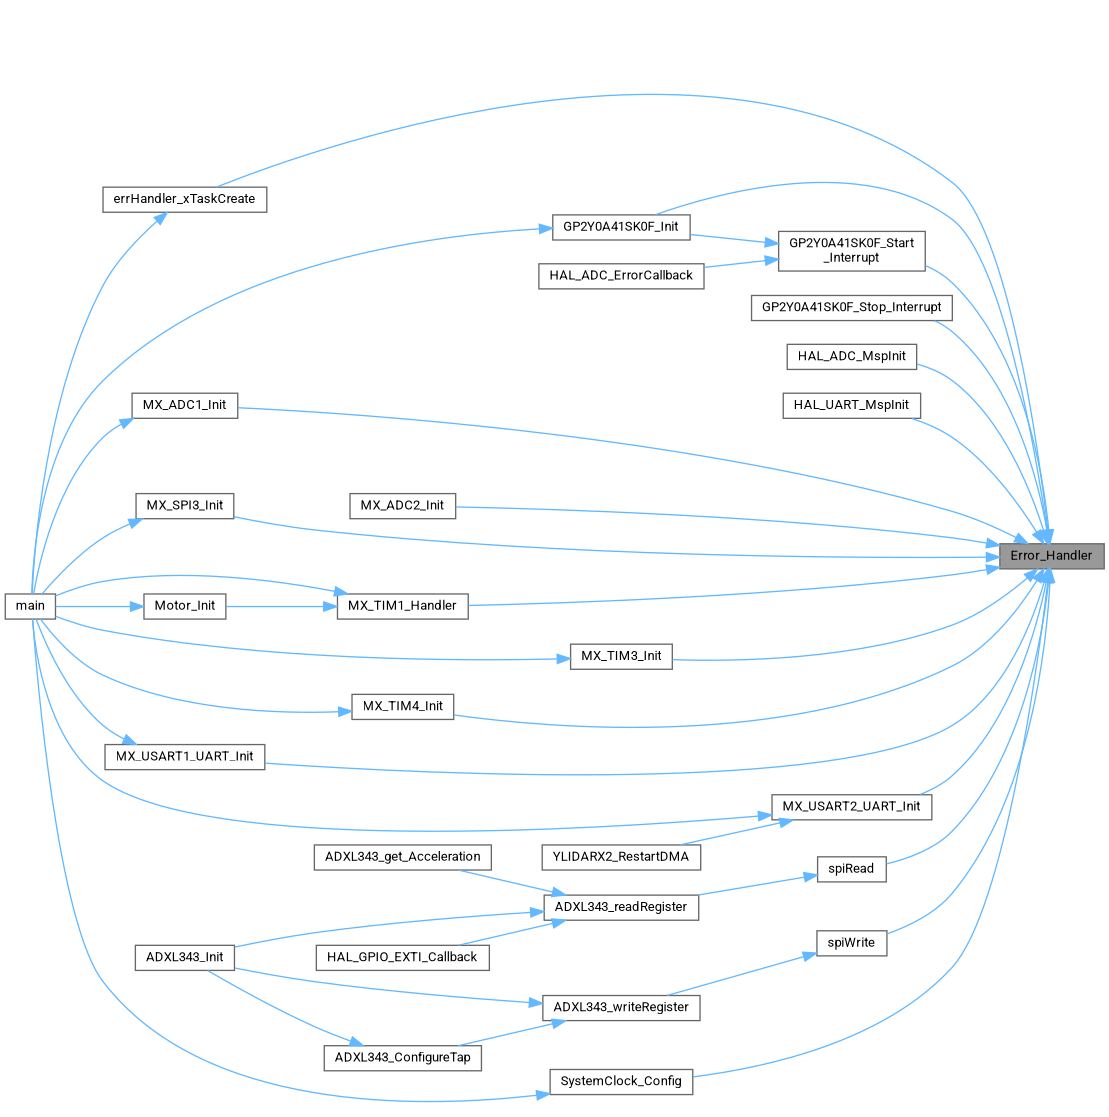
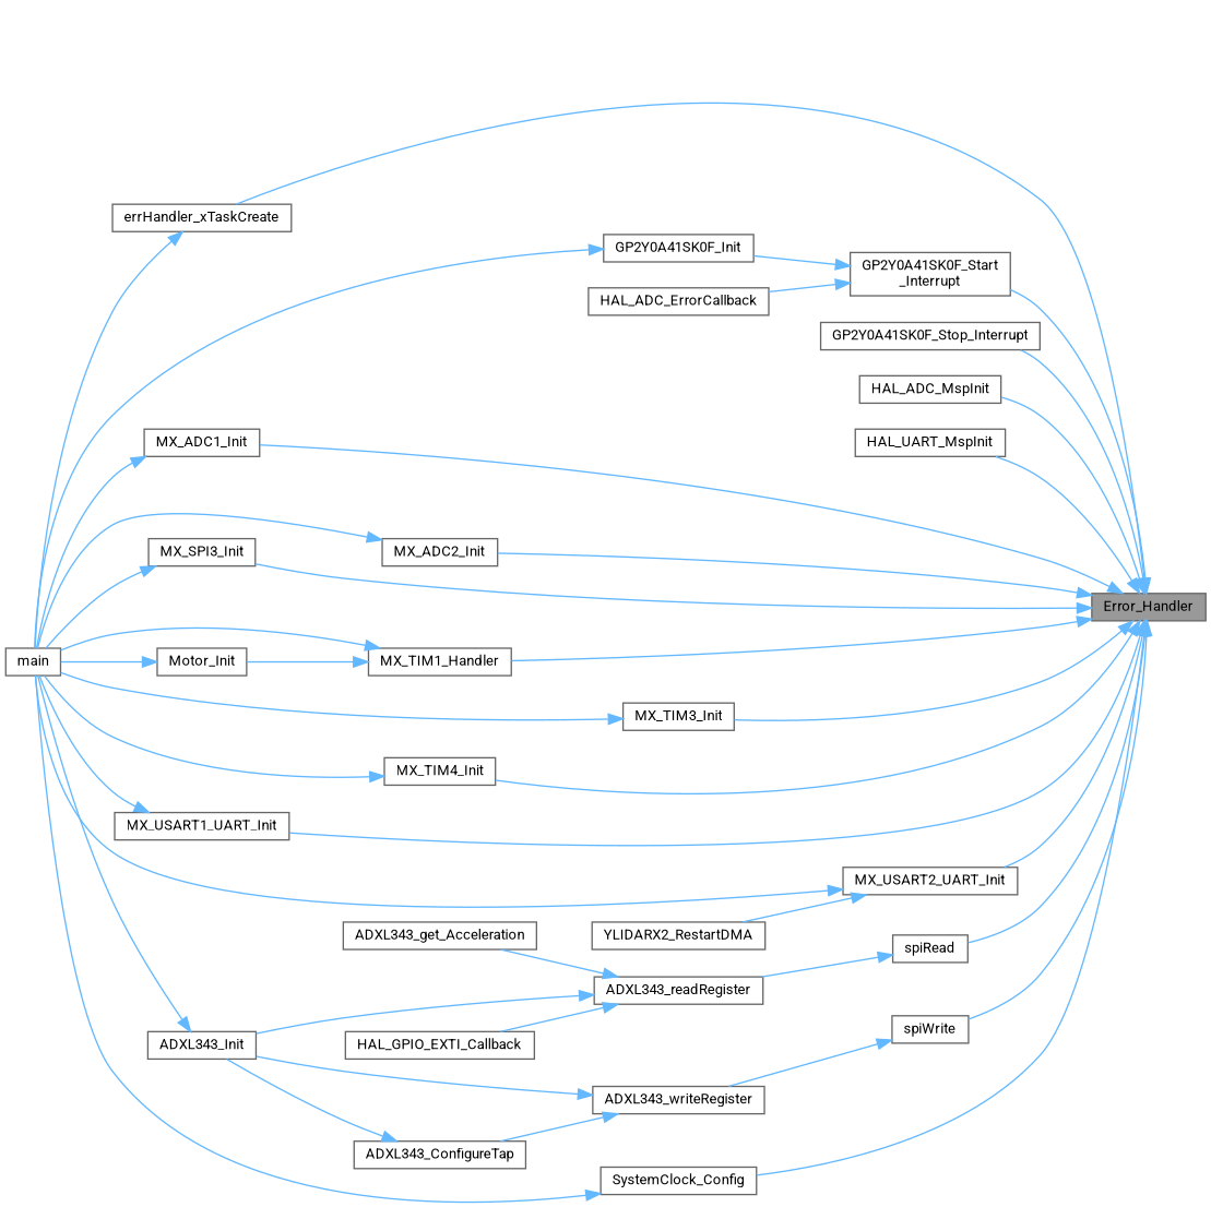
  digraph {
    fontname=Roboto
    rankdir=RL
    node [color=grey40 fillcolor=white fontname=Roboto fontsize=10 shape=box style=filled]
    edge [color=steelblue1 dir=back fontname=Roboto fontsize=10 labelfontname=Helvetica labelfontsize=10 style=solid]
    n1 [color=gray40 fillcolor=grey60 fontcolor=black height=0.2 label=Error_Handler width=0.4]
    n2 [height=0.2 label=errHandler_xTaskCreate width=0.4]
    n3 [height=0.2 label=GP2Y0A41SK0F_Init width=0.4]
    n4 [height=0.2 label="GP2Y0A41SK0F_Start\l_Interrupt" width=0.4]
    n5 [height=0.2 label=GP2Y0A41SK0F_Stop_Interrupt width=0.4]
    n6 [height=0.2 label=HAL_ADC_MspInit width=0.4]
    n7 [height=0.2 label=HAL_UART_MspInit width=0.4]
    n8 [height=0.2 label=MX_ADC1_Init width=0.4]
    n9 [height=0.2 label=MX_ADC2_Init width=0.4]
    n10 [height=0.2 label=MX_SPI3_Init width=0.4]
    n11 [height=0.2 label=MX_TIM1_Handler width=0.4]
    n12 [height=0.2 label=MX_TIM3_Init width=0.4]
    n13 [height=0.2 label=MX_TIM4_Init width=0.4]
    n14 [height=0.2 label=MX_USART1_UART_Init width=0.4]
    n15 [height=0.2 label=MX_USART2_UART_Init width=0.4]
    n16 [height=0.2 label=spiRead width=0.4]
    n17 [height=0.2 label=spiWrite width=0.4]
    n18 [height=0.2 label=SystemClock_Config width=0.4]
    n19 [height=0.2 label=main width=0.4]
    n20 [height=0.2 label=HAL_ADC_ErrorCallback width=0.4]
    n21 [height=0.2 label=Motor_Init width=0.4]
    n22 [height=0.2 label=YLIDARX2_RestartDMA width=0.4]
    n23 [height=0.2 label=ADXL343_readRegister width=0.4]
    n24 [height=0.2 label=ADXL343_writeRegister width=0.4]
    n25 [height=0.2 label=ADXL343_get_Acceleration width=0.4]
    n26 [height=0.2 label=ADXL343_Init width=0.4]
    n27 [height=0.2 label=HAL_GPIO_EXTI_Callback width=0.4]
    n28 [height=0.2 label=ADXL343_ConfigureTap width=0.4]
    n1 -> n2
-   n1 -> n3
    n1 -> n4
    n1 -> n5
    n1 -> n6
    n1 -> n7
    n1 -> n8
    n1 -> n9
    n1 -> n10
    n1 -> n11
    n1 -> n12
    n1 -> n13
    n1 -> n14
    n1 -> n15
    n1 -> n16
    n1 -> n17
    n1 -> n18
    n2 -> n19
    n3 -> n19
    n4 -> n3
    n4 -> n20
    n8 -> n19
+   n9 -> n19
    n10 -> n19
    n11 -> n19
    n11 -> n21
    n12 -> n19
    n13 -> n19
    n14 -> n19
    n15 -> n19
    n15 -> n22
    n16 -> n23
    n17 -> n24
    n18 -> n19
    n21 -> n19
    n23 -> n25
    n23 -> n26
    n23 -> n27
    n24 -> n26
    n24 -> n28
+   n26 -> n19
    n28 -> n26
  }
